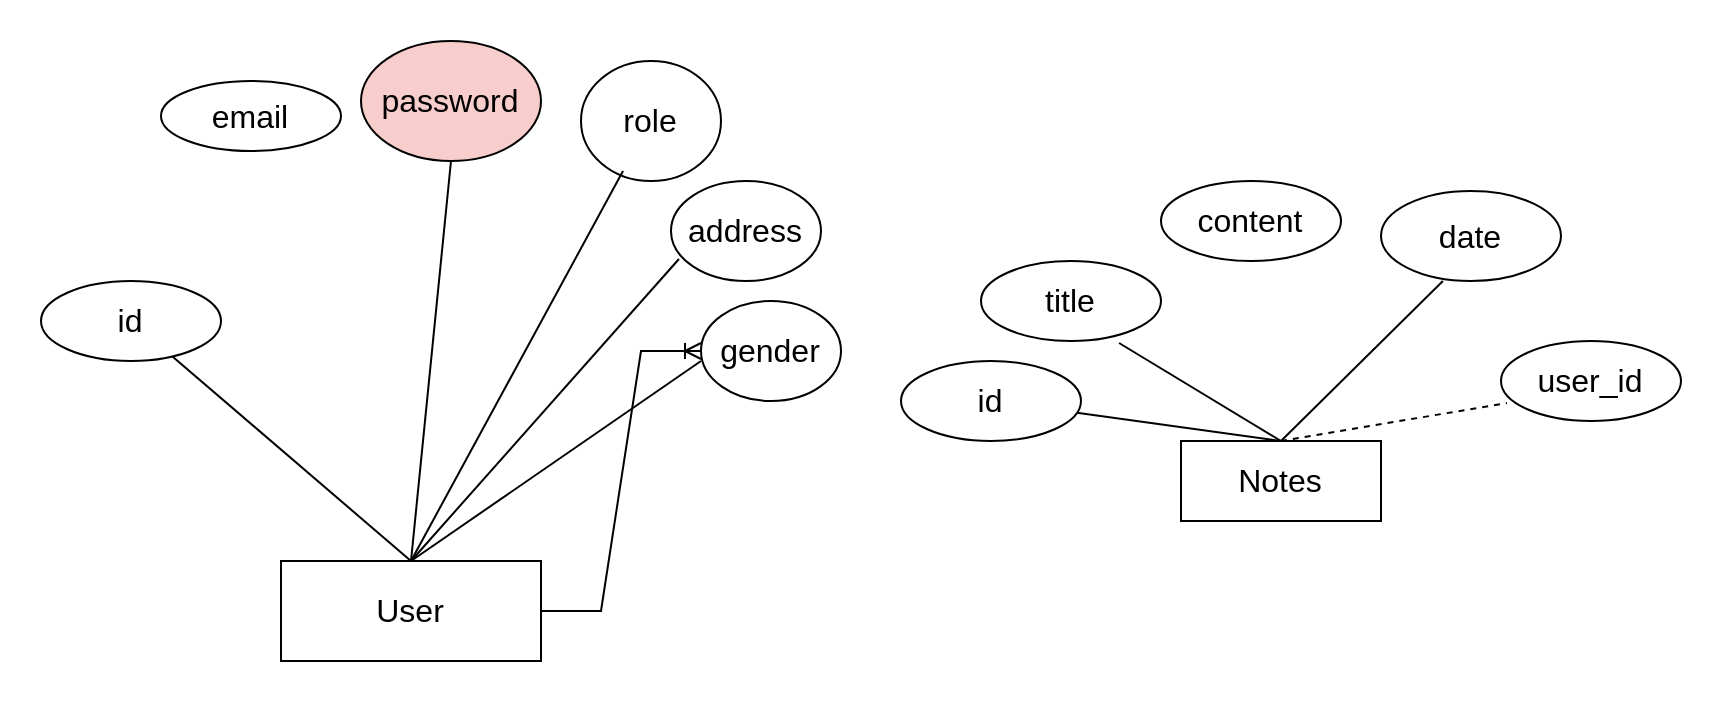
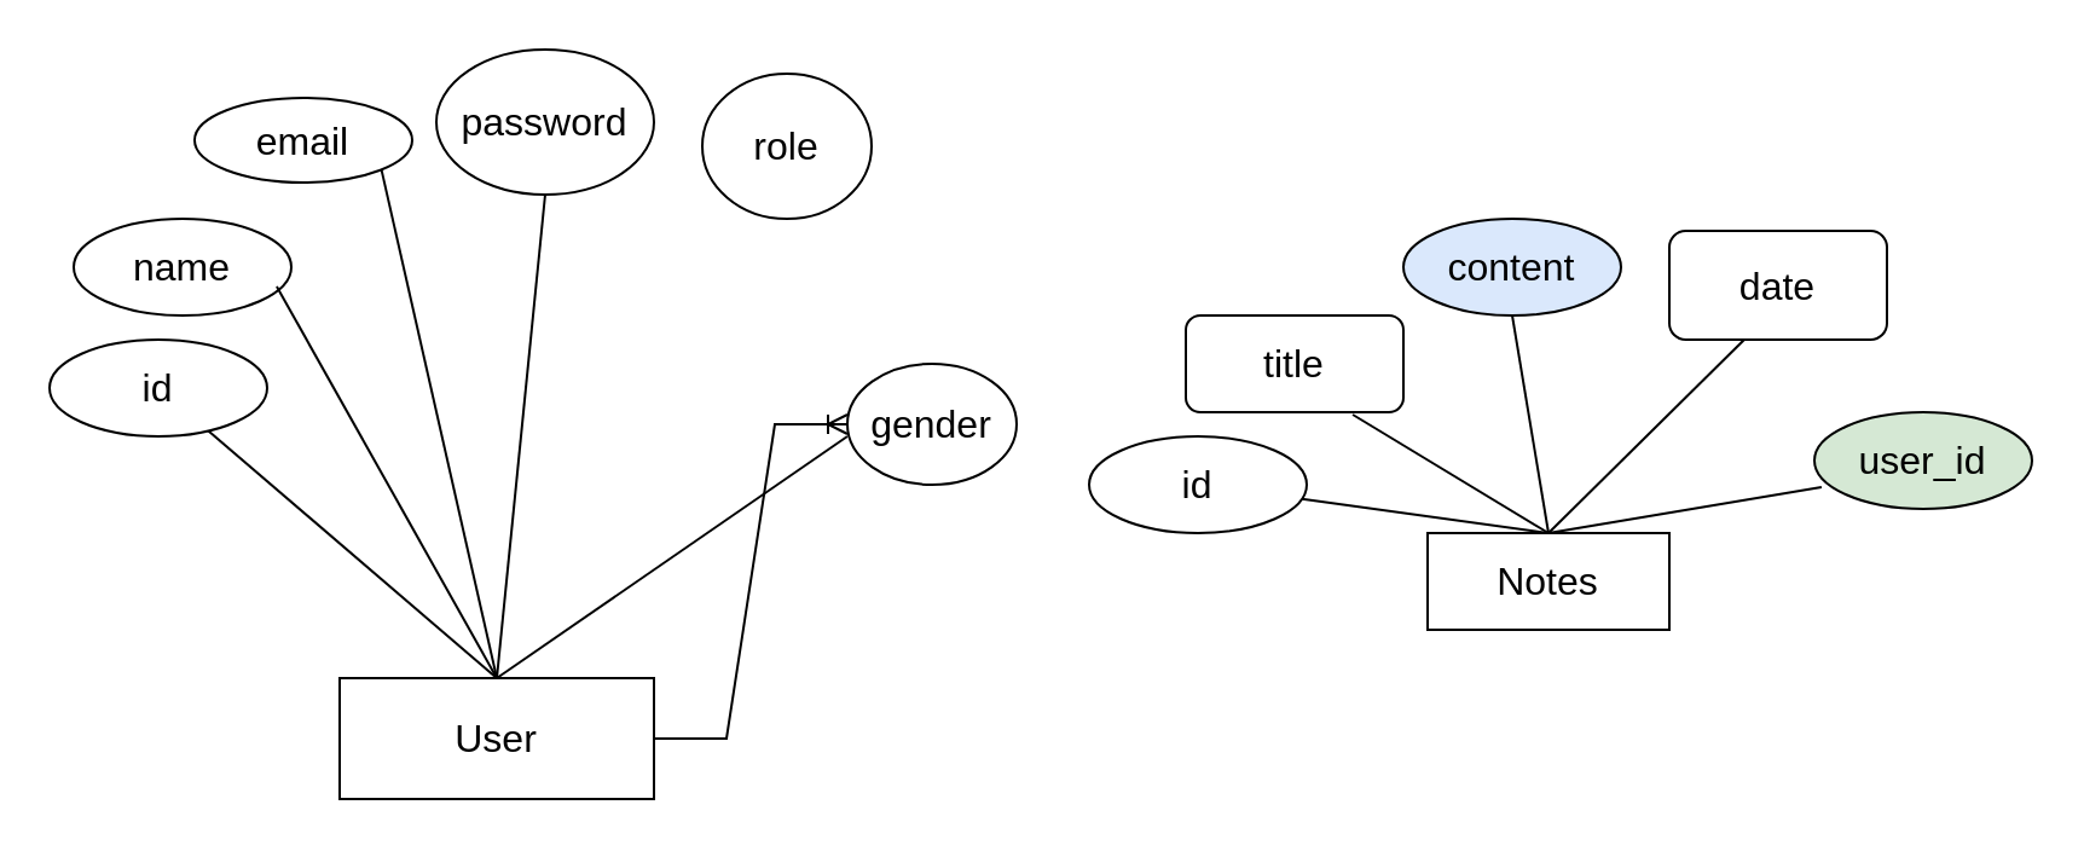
  <mxCell id="0" />
  <mxCell id="1" parent="0" />
  <mxCell id="2" value="&lt;font size=&quot;3&quot;&gt;User&lt;/font&gt;" style="rounded=0;whiteSpace=wrap;html=1;" vertex="1" parent="1"><mxGeometry x="140" y="280" width="130" height="50" as="geometry" /></mxCell>
+ <mxCell id="3" value="&lt;font size=&quot;3&quot;&gt;name&lt;/font&gt;" style="ellipse;whiteSpace=wrap;html=1;" vertex="1" parent="1"><mxGeometry x="30" y="90" width="90" height="40" as="geometry" /></mxCell>
  <mxCell id="4" value="&lt;font size=&quot;3&quot;&gt;email&lt;/font&gt;" style="ellipse;whiteSpace=wrap;html=1;" vertex="1" parent="1"><mxGeometry x="80" y="40" width="90" height="35" as="geometry" /></mxCell>
- <mxCell id="5" value="&lt;font size=&quot;3&quot;&gt;password&lt;/font&gt;" style="ellipse;whiteSpace=wrap;html=1;fillColor=#f8cecc;" vertex="1" parent="1"><mxGeometry x="180" y="20" width="90" height="60" as="geometry" /></mxCell>
+ <mxCell id="5" value="&lt;font size=&quot;3&quot;&gt;password&lt;/font&gt;" style="ellipse;whiteSpace=wrap;html=1;" vertex="1" parent="1"><mxGeometry x="180" y="20" width="90" height="60" as="geometry" /></mxCell>
  <mxCell id="6" value="&lt;font size=&quot;3&quot;&gt;role&lt;/font&gt;" style="ellipse;whiteSpace=wrap;html=1;" vertex="1" parent="1"><mxGeometry x="290" y="30" width="70" height="60" as="geometry" /></mxCell>
- <mxCell id="7" value="&lt;font size=&quot;3&quot;&gt;address&lt;/font&gt;" style="ellipse;whiteSpace=wrap;html=1;" vertex="1" parent="1"><mxGeometry x="335" y="90" width="75" height="50" as="geometry" /></mxCell>
  <mxCell id="8" value="&lt;font size=&quot;3&quot;&gt;gender&lt;/font&gt;" style="ellipse;whiteSpace=wrap;html=1;" vertex="1" parent="1"><mxGeometry x="350" y="150" width="70" height="50" as="geometry" /></mxCell>
+ <mxCell id="9" value="" style="endArrow=none;html=1;rounded=0;exitX=0.5;exitY=0;exitDx=0;exitDy=0;entryX=1;entryY=1;entryDx=0;entryDy=0;" edge="1" parent="1" source="2" target="4"><mxGeometry width="50" height="50" relative="1" as="geometry"><mxPoint x="450" y="190" as="sourcePoint" /><mxPoint x="180" y="100" as="targetPoint" /></mxGeometry></mxCell>
  <mxCell id="10" value="" style="endArrow=none;html=1;rounded=0;exitX=0.5;exitY=0;exitDx=0;exitDy=0;" edge="1" parent="1" source="2"><mxGeometry width="50" height="50" relative="1" as="geometry"><mxPoint x="290" y="180" as="sourcePoint" /><mxPoint x="350" y="180" as="targetPoint" /></mxGeometry></mxCell>
  <mxCell id="11" value="" style="endArrow=none;html=1;rounded=0;exitX=0.5;exitY=0;exitDx=0;exitDy=0;entryX=0.5;entryY=1;entryDx=0;entryDy=0;" edge="1" parent="1" source="2" target="5"><mxGeometry width="50" height="50" relative="1" as="geometry"><mxPoint x="290" y="180" as="sourcePoint" /><mxPoint x="240" y="80" as="targetPoint" /></mxGeometry></mxCell>
- <mxCell id="12" value="" style="endArrow=none;html=1;rounded=0;exitX=0.5;exitY=0;exitDx=0;exitDy=0;entryX=0.053;entryY=0.78;entryDx=0;entryDy=0;entryPerimeter=0;" edge="1" parent="1" source="2" target="7"><mxGeometry width="50" height="50" relative="1" as="geometry"><mxPoint x="450" y="190" as="sourcePoint" /><mxPoint x="350" y="130" as="targetPoint" /></mxGeometry></mxCell>
- <mxCell id="13" value="" style="endArrow=none;html=1;rounded=0;exitX=0.5;exitY=0;exitDx=0;exitDy=0;entryX=0.3;entryY=0.917;entryDx=0;entryDy=0;entryPerimeter=0;" edge="1" parent="1" source="2" target="6"><mxGeometry width="50" height="50" relative="1" as="geometry"><mxPoint x="450" y="190" as="sourcePoint" /><mxPoint x="310" y="90" as="targetPoint" /></mxGeometry></mxCell>
+ <mxCell id="14" value="" style="endArrow=none;html=1;rounded=0;exitX=0.5;exitY=0;exitDx=0;exitDy=0;entryX=0.933;entryY=0.7;entryDx=0;entryDy=0;entryPerimeter=0;" edge="1" parent="1" source="2" target="3"><mxGeometry width="50" height="50" relative="1" as="geometry"><mxPoint x="450" y="190" as="sourcePoint" /><mxPoint x="500" y="140" as="targetPoint" /></mxGeometry></mxCell>
  <mxCell id="15" value="&lt;font size=&quot;3&quot;&gt;id&lt;/font&gt;" style="ellipse;whiteSpace=wrap;html=1;" vertex="1" parent="1"><mxGeometry x="20" y="140" width="90" height="40" as="geometry" /></mxCell>
  <mxCell id="16" value="" style="endArrow=none;html=1;rounded=0;exitX=0.5;exitY=0;exitDx=0;exitDy=0;" edge="1" parent="1" source="2" target="15"><mxGeometry width="50" height="50" relative="1" as="geometry"><mxPoint x="450" y="190" as="sourcePoint" /><mxPoint x="500" y="140" as="targetPoint" /></mxGeometry></mxCell>
  <mxCell id="17" value="&lt;font size=&quot;3&quot;&gt;Notes&lt;/font&gt;" style="rounded=0;whiteSpace=wrap;html=1;" vertex="1" parent="1"><mxGeometry x="590" y="220" width="100" height="40" as="geometry" /></mxCell>
- <mxCell id="18" value="&lt;font size=&quot;3&quot;&gt;title&lt;/font&gt;" style="ellipse;whiteSpace=wrap;html=1;" vertex="1" parent="1"><mxGeometry x="490" y="130" width="90" height="40" as="geometry" /></mxCell>
+ <mxCell id="18" value="&lt;font size=&quot;3&quot;&gt;title&lt;/font&gt;" style="whiteSpace=wrap;html=1;rounded=1;" vertex="1" parent="1"><mxGeometry x="490" y="130" width="90" height="40" as="geometry" /></mxCell>
  <mxCell id="19" value="&lt;font size=&quot;3&quot;&gt;id&lt;/font&gt;" style="ellipse;whiteSpace=wrap;html=1;" vertex="1" parent="1"><mxGeometry x="450" y="180" width="90" height="40" as="geometry" /></mxCell>
- <mxCell id="20" value="&lt;font size=&quot;3&quot;&gt;user_id&lt;/font&gt;" style="ellipse;whiteSpace=wrap;html=1;" vertex="1" parent="1"><mxGeometry x="750" y="170" width="90" height="40" as="geometry" /></mxCell>
- <mxCell id="21" value="&lt;font size=&quot;3&quot;&gt;date&lt;/font&gt;" style="ellipse;whiteSpace=wrap;html=1;" vertex="1" parent="1"><mxGeometry x="690" y="95" width="90" height="45" as="geometry" /></mxCell>
- <mxCell id="22" value="&lt;font size=&quot;3&quot;&gt;content&lt;/font&gt;" style="ellipse;whiteSpace=wrap;html=1;" vertex="1" parent="1"><mxGeometry x="580" y="90" width="90" height="40" as="geometry" /></mxCell>
+ <mxCell id="20" value="&lt;font size=&quot;3&quot;&gt;user_id&lt;/font&gt;" style="ellipse;whiteSpace=wrap;html=1;fillColor=#d5e8d4;" vertex="1" parent="1"><mxGeometry x="750" y="170" width="90" height="40" as="geometry" /></mxCell>
+ <mxCell id="21" value="&lt;font size=&quot;3&quot;&gt;date&lt;/font&gt;" style="whiteSpace=wrap;html=1;rounded=1;" vertex="1" parent="1"><mxGeometry x="690" y="95" width="90" height="45" as="geometry" /></mxCell>
+ <mxCell id="22" value="&lt;font size=&quot;3&quot;&gt;content&lt;/font&gt;" style="ellipse;whiteSpace=wrap;html=1;fillColor=#dae8fc;" vertex="1" parent="1"><mxGeometry x="580" y="90" width="90" height="40" as="geometry" /></mxCell>
  <mxCell id="23" value="" style="endArrow=none;html=1;rounded=0;exitX=0.5;exitY=0;exitDx=0;exitDy=0;" edge="1" parent="1" source="17" target="19"><mxGeometry width="50" height="50" relative="1" as="geometry"><mxPoint x="450" y="190" as="sourcePoint" /><mxPoint x="540" y="210" as="targetPoint" /></mxGeometry></mxCell>
  <mxCell id="24" value="" style="endArrow=none;html=1;rounded=0;entryX=0.767;entryY=1.025;entryDx=0;entryDy=0;entryPerimeter=0;" edge="1" parent="1" target="18"><mxGeometry width="50" height="50" relative="1" as="geometry"><mxPoint x="640" y="220" as="sourcePoint" /><mxPoint x="550" y="220" as="targetPoint" /></mxGeometry></mxCell>
+ <mxCell id="25" value="" style="endArrow=none;html=1;rounded=0;exitX=0.5;exitY=0;exitDx=0;exitDy=0;entryX=0.5;entryY=1;entryDx=0;entryDy=0;" edge="1" parent="1" source="17" target="22"><mxGeometry width="50" height="50" relative="1" as="geometry"><mxPoint x="660" y="240" as="sourcePoint" /><mxPoint x="560" y="230" as="targetPoint" /></mxGeometry></mxCell>
  <mxCell id="26" value="" style="endArrow=none;html=1;rounded=0;exitX=0.5;exitY=0;exitDx=0;exitDy=0;entryX=0.344;entryY=1;entryDx=0;entryDy=0;entryPerimeter=0;" edge="1" parent="1" source="17" target="21"><mxGeometry width="50" height="50" relative="1" as="geometry"><mxPoint x="670" y="250" as="sourcePoint" /><mxPoint x="570" y="240" as="targetPoint" /></mxGeometry></mxCell>
- <mxCell id="27" value="" style="endArrow=none;html=1;rounded=0;exitX=0.5;exitY=0;exitDx=0;exitDy=0;entryX=0.033;entryY=0.775;entryDx=0;entryDy=0;entryPerimeter=0;dashed=1;" edge="1" parent="1" source="17" target="20"><mxGeometry width="50" height="50" relative="1" as="geometry"><mxPoint x="680" y="260" as="sourcePoint" /><mxPoint x="580" y="250" as="targetPoint" /></mxGeometry></mxCell>
+ <mxCell id="27" value="" style="endArrow=none;html=1;rounded=0;exitX=0.5;exitY=0;exitDx=0;exitDy=0;entryX=0.033;entryY=0.775;entryDx=0;entryDy=0;entryPerimeter=0;" edge="1" parent="1" source="17" target="20"><mxGeometry width="50" height="50" relative="1" as="geometry"><mxPoint x="680" y="260" as="sourcePoint" /><mxPoint x="580" y="250" as="targetPoint" /></mxGeometry></mxCell>
  <mxCell id="28" value="" style="edgeStyle=entityRelationEdgeStyle;fontSize=12;html=1;endArrow=ERoneToMany;rounded=0;exitX=1;exitY=0.5;exitDx=0;exitDy=0;" edge="1" parent="1" source="2" target="8"><mxGeometry width="100" height="100" relative="1" as="geometry"><mxPoint x="280" y="261" as="sourcePoint" /><mxPoint x="540" y="270" as="targetPoint" /></mxGeometry></mxCell>
